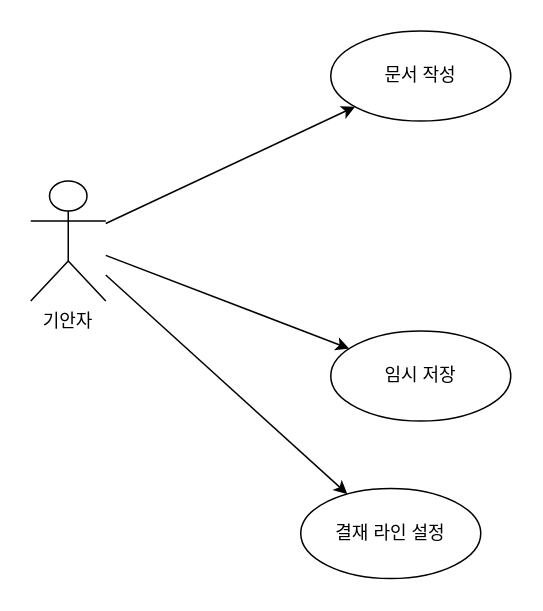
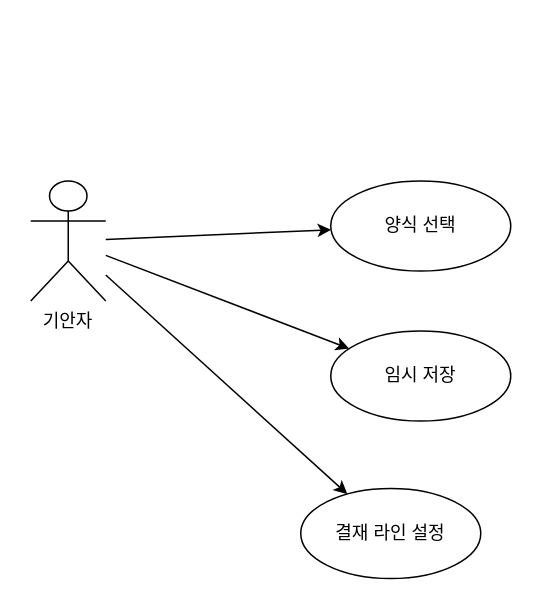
  <mxCell id="0" />
  <mxCell id="1" parent="0" />
  <mxCell id="2" value="기안자" style="shape=umlActor;verticalLabelPosition=bottom;verticalAlign=top;" vertex="1" parent="1"><mxGeometry x="20" y="120" width="50" height="80" as="geometry" /></mxCell>
- <mxCell id="3" value="문서 작성" style="ellipse;whiteSpace=wrap;html=1;" vertex="1" parent="1"><mxGeometry x="220" y="20" width="120" height="60" as="geometry" /></mxCell>
+ <mxCell id="4" value="양식 선택" style="ellipse;whiteSpace=wrap;html=1;" vertex="1" parent="1"><mxGeometry x="220" y="120" width="120" height="60" as="geometry" /></mxCell>
  <mxCell id="5" value="임시 저장" style="ellipse;whiteSpace=wrap;html=1;" vertex="1" parent="1"><mxGeometry x="220" y="220" width="120" height="60" as="geometry" /></mxCell>
  <mxCell id="6" value="결재 라인 설정" style="ellipse;whiteSpace=wrap;html=1;" vertex="1" parent="1"><mxGeometry x="200" y="325" width="120" height="60" as="geometry" /></mxCell>
- <mxCell id="7" edge="1" parent="1" source="2" target="3"><mxGeometry relative="1" as="geometry" /></mxCell>
+ <mxCell id="8" edge="1" parent="1" source="2" target="4"><mxGeometry relative="1" as="geometry" /></mxCell>
  <mxCell id="9" edge="1" parent="1" source="2" target="5"><mxGeometry relative="1" as="geometry" /></mxCell>
  <mxCell id="10" edge="1" parent="1" source="2" target="6"><mxGeometry relative="1" as="geometry" /></mxCell>
